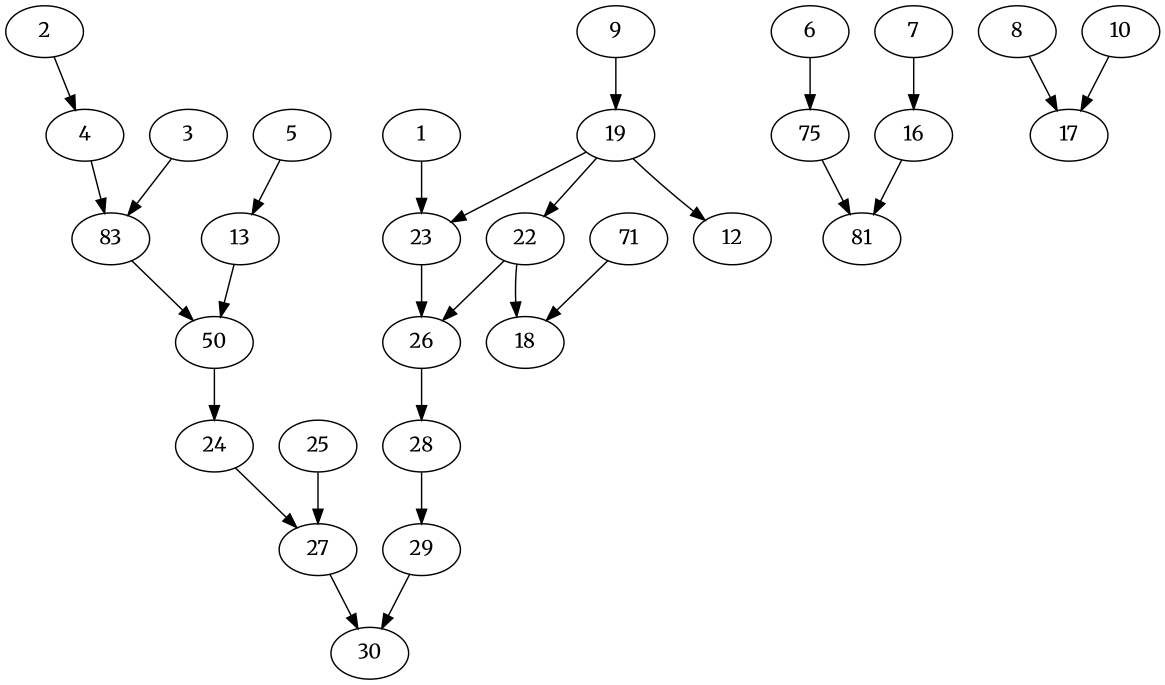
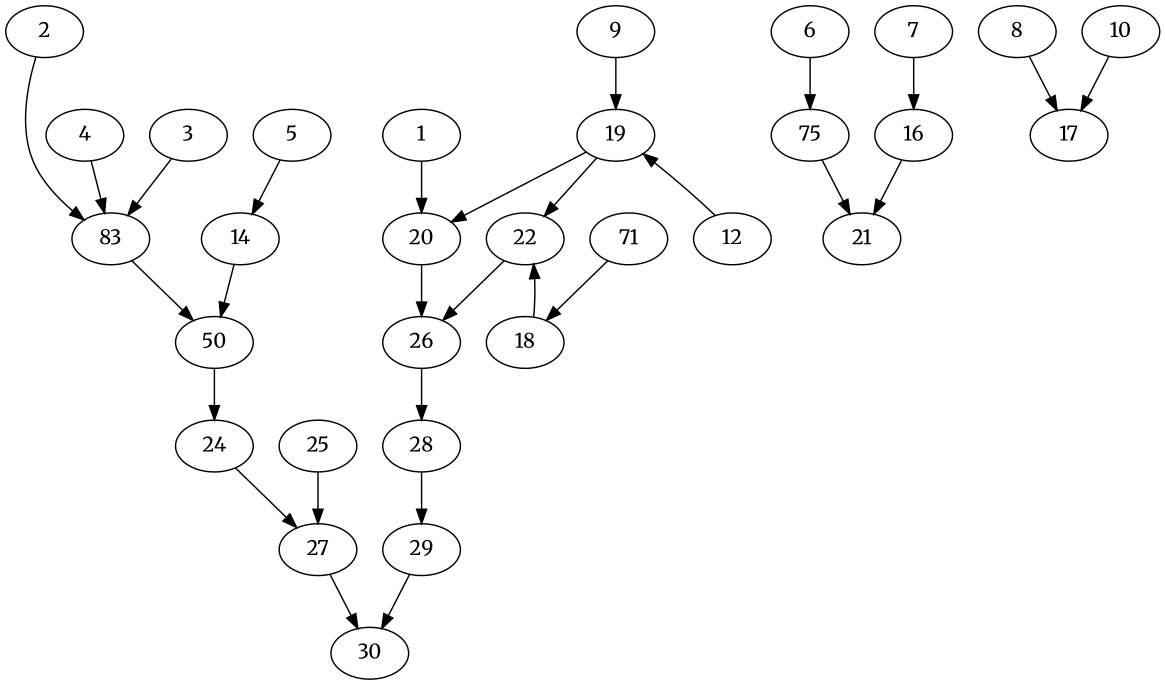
  digraph {
    "Duplicate states"=0
    "Max states in OPEN"=201
    Modes="60000ms; partial expansion, ; Pruning: processor isomorphism, processor normalisation, task equivalence, equivalent schedule 2, ; F-value: new, DRT, ; Optimisation: list scheduling, "
    "Node concurrency"=12
    "Number of processors"=16
    "Pruned using list schedule length"=110
    "States removed from OPEN"=3
    "Time to schedule (ms)"=73
    "Total idle time"=0
    "Total schedule length"=385
    "Total sequential time"=1683
    "Total states created"=313
    fontname=Merriweather
    node ["Finish time"=55 Processor=10 "Start time"=0 Weight=33 fontname=Merriweather]
    edge [Weight=4 fontname=Merriweather]
    1 ["Finish time"=22 Processor=0 Weight=22]
-   23 ["Finish time"=165 Processor=11 "Start time"=132]
+   23 ["Finish time"=165 Processor=11 "Start time"=132 label=20]
    26 ["Finish time"=231 "Start time"=187 Weight=44]
    28 ["Finish time"=286 "Start time"=231 Weight=55]
    2 [Processor=1 Weight=55]
    n6 ["Finish time"=176 Processor=3 "Start time"=110 Weight=66 label=83]
    n7 ["Finish time"=253 Processor=3 "Start time"=176 Weight=77 label=50]
    24 ["Finish time"=319 Processor=3 "Start time"=253 Weight=66]
    3 ["Finish time"=77 Processor=2 Weight=77]
    4 ["Finish time"=110 Processor=3 Weight=110]
    5 ["Finish time"=110 Processor=4 Weight=110]
-   14 ["Finish time"=143 Processor=4 "Start time"=110 label=13]
+   14 ["Finish time"=143 Processor=4 "Start time"=110]
    6 ["Finish time"=88 Processor=5 Weight=88]
    n14 ["Finish time"=121 Processor=5 "Start time"=88 label=75]
-   21 ["Finish time"=154 Processor=5 "Start time"=121 label=81]
+   21 ["Finish time"=154 Processor=5 "Start time"=121]
    7 ["Finish time"=33 Processor=6]
    16 [Processor=6 "Start time"=33 Weight=22]
    8 [Processor=7 Weight=55]
    17 ["Finish time"=132 Processor=7 "Start time"=55 Weight=77]
    22 ["Finish time"=187 "Start time"=143 Weight=44]
    9 ["Finish time"=33 Processor=8]
    19 ["Finish time"=132 Processor=11 "Start time"=77 Weight=55]
    10 ["Finish time"=44 Processor=9 Weight=44]
    n24 ["Finish time"=77 Weight=77 label=71]
    18 ["Finish time"=143 "Start time"=77 Weight=66]
    12 ["Finish time"=77 Processor=11 Weight=77]
    27 ["Finish time"=363 Processor=3 "Start time"=319 Weight=44]
    25 ["Finish time"=253 Processor=5 "Start time"=154 Weight=99]
    30 ["Finish time"=385 Processor=3 "Start time"=363 Weight=22]
    29 ["Finish time"=319 "Start time"=286]
    1 -> 23
    23 -> 26 [Weight=7]
    26 -> 28 [Weight=8]
    28 -> 29 [Weight=3]
-   2 -> 4 [Weight=5]
+   2 -> n6 [Weight=5]
    n6 -> n7 [Weight=10]
    n7 -> 24 [Weight=5]
    24 -> 27 [Weight=6]
    3 -> n6 [Weight=7]
    4 -> n6 [Weight=2]
    5 -> 14
    14 -> n7 [Weight=9]
    6 -> n14 [Weight=7]
    n14 -> 21
    7 -> 16 [Weight=3]
    16 -> 21 [Weight=3]
    8 -> 17 [Weight=5]
    22 -> 26 [Weight=10]
    9 -> 19 [Weight=7]
    19 -> 23 [Weight=6]
    19 -> 22 [Weight=8]
    10 -> 17
    n24 -> 18 [Weight=8]
-   22 -> 18
-   19 -> 12 [Weight=6]
+   18 -> 22
+   12 -> 19 [Weight=6]
    27 -> 30 [Weight=9]
    25 -> 27 [Weight=2]
    29 -> 30 [Weight=5]
  }
